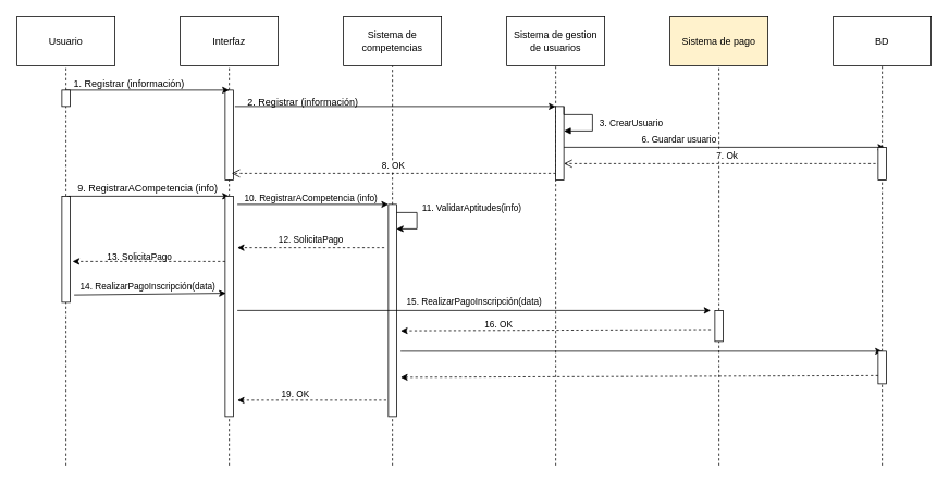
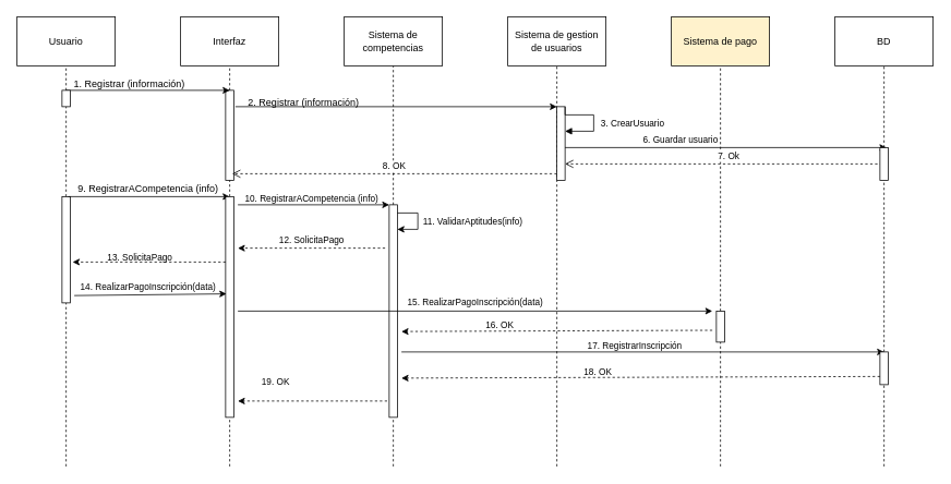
  <mxCell id="0" />
  <mxCell id="1" parent="0" />
  <mxCell id="2" value="" style="rounded=0;whiteSpace=wrap;html=1;" vertex="1" parent="1"><mxGeometry x="275" y="110" width="10" height="110" as="geometry" /></mxCell>
  <mxCell id="3" value="2. Registrar (información)" style="text;html=1;align=center;verticalAlign=middle;resizable=0;points=[];autosize=1;strokeColor=none;fillColor=none;" vertex="1" parent="1"><mxGeometry x="290" y="110" width="160" height="30" as="geometry" /></mxCell>
  <mxCell id="4" value="" style="endArrow=none;dashed=1;html=1;rounded=0;" edge="1" parent="1" source="34" target="2"><mxGeometry width="50" height="50" relative="1" as="geometry"><mxPoint x="280" y="480" as="sourcePoint" /><mxPoint x="280" y="80" as="targetPoint" /></mxGeometry></mxCell>
  <mxCell id="5" value="Usuario" style="rounded=0;whiteSpace=wrap;html=1;" vertex="1" parent="1"><mxGeometry x="20" y="20" width="120" height="60" as="geometry" /></mxCell>
  <mxCell id="6" value="" style="endArrow=none;dashed=1;html=1;rounded=0;" edge="1" parent="1" source="2"><mxGeometry width="50" height="50" relative="1" as="geometry"><mxPoint x="280" y="480" as="sourcePoint" /><mxPoint x="280" y="80" as="targetPoint" /></mxGeometry></mxCell>
  <mxCell id="7" value="Interfaz" style="rounded=0;whiteSpace=wrap;html=1;" vertex="1" parent="1"><mxGeometry x="220" y="20" width="120" height="60" as="geometry" /></mxCell>
  <mxCell id="8" value="" style="endArrow=none;dashed=1;html=1;rounded=0;" edge="1" parent="1" source="37"><mxGeometry width="50" height="50" relative="1" as="geometry"><mxPoint x="480" y="480" as="sourcePoint" /><mxPoint x="480" y="80" as="targetPoint" /></mxGeometry></mxCell>
  <mxCell id="9" value="Sistema de competencias" style="rounded=0;whiteSpace=wrap;html=1;" vertex="1" parent="1"><mxGeometry x="420" y="20" width="120" height="60" as="geometry" /></mxCell>
  <mxCell id="10" value="" style="endArrow=none;dashed=1;html=1;rounded=0;" edge="1" parent="1"><mxGeometry width="50" height="50" relative="1" as="geometry"><mxPoint x="680" y="570" as="sourcePoint" /><mxPoint x="680" y="80" as="targetPoint" /></mxGeometry></mxCell>
  <mxCell id="11" value="Sistema de gestion de usuarios" style="rounded=0;whiteSpace=wrap;html=1;" vertex="1" parent="1"><mxGeometry x="620" y="20" width="120" height="60" as="geometry" /></mxCell>
  <mxCell id="12" value="" style="endArrow=none;dashed=1;html=1;rounded=0;" edge="1" parent="1" source="43"><mxGeometry width="50" height="50" relative="1" as="geometry"><mxPoint x="880" y="480" as="sourcePoint" /><mxPoint x="880" y="80" as="targetPoint" /></mxGeometry></mxCell>
  <mxCell id="13" value="Sistema de pago" style="rounded=0;whiteSpace=wrap;html=1;fillColor=#fff2cc;" vertex="1" parent="1"><mxGeometry x="820" y="20" width="120" height="60" as="geometry" /></mxCell>
  <mxCell id="14" value="" style="endArrow=classic;html=1;rounded=0;" edge="1" parent="1"><mxGeometry width="50" height="50" relative="1" as="geometry"><mxPoint x="80" y="110" as="sourcePoint" /><mxPoint x="280" y="110" as="targetPoint" /></mxGeometry></mxCell>
  <mxCell id="15" value="" style="endArrow=classic;html=1;rounded=0;exitX=-0.019;exitY=0.667;exitDx=0;exitDy=0;exitPerimeter=0;" edge="1" parent="1" source="3"><mxGeometry width="50" height="50" relative="1" as="geometry"><mxPoint x="280" y="130" as="sourcePoint" /><mxPoint x="680" y="130" as="targetPoint" /></mxGeometry></mxCell>
  <mxCell id="16" value="" style="endArrow=none;dashed=1;html=1;rounded=0;" edge="1" parent="1" source="27"><mxGeometry width="50" height="50" relative="1" as="geometry"><mxPoint x="1080" y="480" as="sourcePoint" /><mxPoint x="1080" y="80" as="targetPoint" /></mxGeometry></mxCell>
  <mxCell id="17" value="" style="endArrow=none;dashed=1;html=1;rounded=0;" edge="1" parent="1" source="30" target="19"><mxGeometry width="50" height="50" relative="1" as="geometry"><mxPoint x="80" y="480" as="sourcePoint" /><mxPoint x="80" y="80" as="targetPoint" /></mxGeometry></mxCell>
  <mxCell id="18" value="BD" style="rounded=0;whiteSpace=wrap;html=1;" vertex="1" parent="1"><mxGeometry x="1020" y="20" width="120" height="60" as="geometry" /></mxCell>
  <mxCell id="19" value="" style="rounded=0;whiteSpace=wrap;html=1;" vertex="1" parent="1"><mxGeometry x="75" y="110" width="10" height="20" as="geometry" /></mxCell>
  <mxCell id="20" value="" style="endArrow=none;dashed=1;html=1;rounded=0;" edge="1" parent="1" source="19"><mxGeometry width="50" height="50" relative="1" as="geometry"><mxPoint x="80" y="480" as="sourcePoint" /><mxPoint x="80" y="80" as="targetPoint" /></mxGeometry></mxCell>
  <mxCell id="21" value="1. Registrar (información)" style="text;html=1;align=center;verticalAlign=middle;resizable=0;points=[];autosize=1;strokeColor=none;fillColor=none;" vertex="1" parent="1"><mxGeometry x="77" y="88" width="160" height="30" as="geometry" /></mxCell>
  <mxCell id="22" value="" style="html=1;points=[];perimeter=orthogonalPerimeter;outlineConnect=0;targetShapes=umlLifeline;portConstraint=eastwest;newEdgeStyle={&quot;edgeStyle&quot;:&quot;elbowEdgeStyle&quot;,&quot;elbow&quot;:&quot;vertical&quot;,&quot;curved&quot;:0,&quot;rounded&quot;:0};" vertex="1" parent="1"><mxGeometry x="680" y="130" width="10" height="90" as="geometry" /></mxCell>
  <mxCell id="23" value="3. CrearUsuario" style="html=1;align=left;spacingLeft=2;endArrow=block;rounded=0;edgeStyle=orthogonalEdgeStyle;curved=0;rounded=0;" edge="1" parent="1" target="22"><mxGeometry x="0.1" y="5" relative="1" as="geometry"><mxPoint x="690" y="130" as="sourcePoint" /><Array as="points"><mxPoint x="690" y="140" /><mxPoint x="725" y="140" /><mxPoint x="725" y="160" /></Array><mxPoint x="725" y="118" as="targetPoint" /><mxPoint as="offset" /></mxGeometry></mxCell>
  <mxCell id="24" value="" style="endArrow=classic;html=1;rounded=0;exitX=-0.019;exitY=0.667;exitDx=0;exitDy=0;exitPerimeter=0;" edge="1" parent="1"><mxGeometry width="50" height="50" relative="1" as="geometry"><mxPoint x="690" y="180" as="sourcePoint" /><mxPoint x="1083" y="180" as="targetPoint" /></mxGeometry></mxCell>
  <mxCell id="25" value="6. Guardar usuario" style="edgeLabel;html=1;align=center;verticalAlign=middle;resizable=0;points=[];" connectable="0" vertex="1" parent="24"><mxGeometry x="-0.227" y="4" relative="1" as="geometry"><mxPoint x="-12" y="-6" as="offset" /></mxGeometry></mxCell>
  <mxCell id="26" value="7. Ok" style="html=1;verticalAlign=bottom;endArrow=open;dashed=1;endSize=8;edgeStyle=elbowEdgeStyle;elbow=vertical;curved=0;rounded=0;" edge="1" parent="1" target="22"><mxGeometry relative="1" as="geometry"><mxPoint x="1080" y="190" as="sourcePoint" /><mxPoint x="610" y="220" as="targetPoint" /><Array as="points"><mxPoint x="850" y="200" /></Array></mxGeometry></mxCell>
  <mxCell id="27" value="" style="rounded=0;whiteSpace=wrap;html=1;" vertex="1" parent="1"><mxGeometry x="1075" y="180" width="10" height="40" as="geometry" /></mxCell>
  <mxCell id="28" value="8. OK" style="html=1;verticalAlign=bottom;endArrow=open;dashed=1;endSize=8;edgeStyle=elbowEdgeStyle;elbow=vertical;curved=0;rounded=0;entryX=0.8;entryY=0.927;entryDx=0;entryDy=0;entryPerimeter=0;" edge="1" parent="1" source="22" target="2"><mxGeometry relative="1" as="geometry"><mxPoint x="665" y="200" as="sourcePoint" /><mxPoint x="290" y="210" as="targetPoint" /><Array as="points" /></mxGeometry></mxCell>
  <mxCell id="29" value="" style="endArrow=none;dashed=1;html=1;rounded=0;" edge="1" parent="1" target="30"><mxGeometry width="50" height="50" relative="1" as="geometry"><mxPoint x="80" y="570" as="sourcePoint" /><mxPoint x="80" y="130" as="targetPoint" /></mxGeometry></mxCell>
  <mxCell id="30" value="" style="rounded=0;whiteSpace=wrap;html=1;" vertex="1" parent="1"><mxGeometry x="75" y="240" width="10" height="130" as="geometry" /></mxCell>
  <mxCell id="31" value="" style="endArrow=none;dashed=1;html=1;rounded=0;" edge="1" parent="1" source="56" target="27"><mxGeometry width="50" height="50" relative="1" as="geometry"><mxPoint x="1080" y="480" as="sourcePoint" /><mxPoint x="1080" y="80" as="targetPoint" /></mxGeometry></mxCell>
  <mxCell id="32" value="" style="endArrow=classic;html=1;rounded=0;exitX=0.75;exitY=0;exitDx=0;exitDy=0;" edge="1" parent="1" source="30"><mxGeometry width="50" height="50" relative="1" as="geometry"><mxPoint x="410" y="340" as="sourcePoint" /><mxPoint x="280" y="240" as="targetPoint" /></mxGeometry></mxCell>
  <mxCell id="33" value="" style="endArrow=none;dashed=1;html=1;rounded=0;" edge="1" parent="1" target="34"><mxGeometry width="50" height="50" relative="1" as="geometry"><mxPoint x="280" y="570" as="sourcePoint" /><mxPoint x="280" y="220" as="targetPoint" /></mxGeometry></mxCell>
  <mxCell id="34" value="" style="rounded=0;whiteSpace=wrap;html=1;" vertex="1" parent="1"><mxGeometry x="275" y="240" width="10" height="270" as="geometry" /></mxCell>
  <mxCell id="35" value="9. RegistrarACompetencia (info)" style="text;html=1;align=center;verticalAlign=middle;resizable=0;points=[];autosize=1;strokeColor=none;fillColor=none;" vertex="1" parent="1"><mxGeometry x="85" y="216" width="190" height="30" as="geometry" /></mxCell>
  <mxCell id="36" value="" style="endArrow=none;dashed=1;html=1;rounded=0;" edge="1" parent="1" target="37"><mxGeometry width="50" height="50" relative="1" as="geometry"><mxPoint x="480" y="570" as="sourcePoint" /><mxPoint x="480" y="80" as="targetPoint" /></mxGeometry></mxCell>
  <mxCell id="37" value="" style="rounded=0;whiteSpace=wrap;html=1;" vertex="1" parent="1"><mxGeometry x="475" y="250" width="10" height="260" as="geometry" /></mxCell>
  <mxCell id="38" value="" style="endArrow=classic;html=1;rounded=0;entryX=0;entryY=0;entryDx=0;entryDy=0;" edge="1" parent="1" target="37"><mxGeometry width="50" height="50" relative="1" as="geometry"><mxPoint x="290" y="250" as="sourcePoint" /><mxPoint x="700" y="290" as="targetPoint" /></mxGeometry></mxCell>
  <mxCell id="39" value="&lt;font style=&quot;font-size: 11px;&quot;&gt;10. RegistrarACompetencia (info)&lt;/font&gt;" style="text;html=1;align=center;verticalAlign=middle;resizable=0;points=[];autosize=1;strokeColor=none;fillColor=none;" vertex="1" parent="1"><mxGeometry x="285" y="227" width="190" height="30" as="geometry" /></mxCell>
  <mxCell id="40" value="" style="endArrow=classic;html=1;rounded=0;" edge="1" parent="1"><mxGeometry width="50" height="50" relative="1" as="geometry"><mxPoint x="485" y="260" as="sourcePoint" /><mxPoint x="485" y="280" as="targetPoint" /><Array as="points"><mxPoint x="510" y="260" /><mxPoint x="510" y="280" /></Array></mxGeometry></mxCell>
- <mxCell id="41" value="11. ValidarAptitudes(info)" style="text;html=1;align=center;verticalAlign=middle;resizable=0;points=[];autosize=1;strokeColor=none;fillColor=none;fontSize=11;" vertex="1" parent="1"><mxGeometry x="502" y="240" width="150" height="30" as="geometry" /></mxCell>
+ <mxCell id="41" value="11. ValidarAptitudes(info)" style="text;html=1;align=center;verticalAlign=middle;resizable=0;points=[];autosize=1;strokeColor=none;fillColor=none;fontSize=11;" vertex="1" parent="1"><mxGeometry x="502" y="255" width="150" height="30" as="geometry" /></mxCell>
  <mxCell id="42" value="" style="endArrow=none;dashed=1;html=1;rounded=0;" edge="1" parent="1" target="43"><mxGeometry width="50" height="50" relative="1" as="geometry"><mxPoint x="880" y="570" as="sourcePoint" /><mxPoint x="880" y="80" as="targetPoint" /></mxGeometry></mxCell>
  <mxCell id="43" value="" style="rounded=0;whiteSpace=wrap;html=1;" vertex="1" parent="1"><mxGeometry x="875" y="380" width="10" height="38" as="geometry" /></mxCell>
  <mxCell id="44" value="" style="endArrow=classic;html=1;rounded=0;dashed=1;" edge="1" parent="1"><mxGeometry width="50" height="50" relative="1" as="geometry"><mxPoint x="470" y="303" as="sourcePoint" /><mxPoint x="290" y="303" as="targetPoint" /></mxGeometry></mxCell>
  <mxCell id="45" value="&lt;font style=&quot;font-size: 11px;&quot;&gt;12. SolicitaPago&lt;/font&gt;" style="text;html=1;align=center;verticalAlign=middle;resizable=0;points=[];autosize=1;strokeColor=none;fillColor=none;" vertex="1" parent="1"><mxGeometry x="330" y="278" width="100" height="30" as="geometry" /></mxCell>
  <mxCell id="46" value="" style="endArrow=classic;html=1;rounded=0;entryX=0.1;entryY=0.635;entryDx=0;entryDy=0;entryPerimeter=0;" edge="1" parent="1"><mxGeometry width="50" height="50" relative="1" as="geometry"><mxPoint x="90" y="361" as="sourcePoint" /><mxPoint x="276" y="358.95" as="targetPoint" /></mxGeometry></mxCell>
  <mxCell id="47" value="&lt;font style=&quot;font-size: 11px;&quot;&gt;14. RealizarPagoInscripción(data)&lt;/font&gt;" style="text;html=1;align=center;verticalAlign=middle;resizable=0;points=[];autosize=1;strokeColor=none;fillColor=none;" vertex="1" parent="1"><mxGeometry x="85" y="336" width="190" height="30" as="geometry" /></mxCell>
  <mxCell id="48" value="" style="endArrow=classic;html=1;rounded=0;entryX=0.8;entryY=0.573;entryDx=0;entryDy=0;entryPerimeter=0;dashed=1;" edge="1" parent="1"><mxGeometry width="50" height="50" relative="1" as="geometry"><mxPoint x="275" y="320" as="sourcePoint" /><mxPoint x="88" y="320" as="targetPoint" /></mxGeometry></mxCell>
  <mxCell id="49" value="&lt;font style=&quot;font-size: 11px;&quot;&gt;13. SolicitaPago&lt;/font&gt;" style="text;html=1;align=center;verticalAlign=middle;resizable=0;points=[];autosize=1;strokeColor=none;fillColor=none;" vertex="1" parent="1"><mxGeometry x="120" y="300" width="100" height="30" as="geometry" /></mxCell>
  <mxCell id="50" value="" style="endArrow=classic;html=1;rounded=0;" edge="1" parent="1"><mxGeometry width="50" height="50" relative="1" as="geometry"><mxPoint x="290" y="380" as="sourcePoint" /><mxPoint x="870" y="380" as="targetPoint" /></mxGeometry></mxCell>
  <mxCell id="51" value="&lt;font style=&quot;font-size: 11px;&quot;&gt;15. RealizarPagoInscripción(data)&lt;/font&gt;" style="text;html=1;align=center;verticalAlign=middle;resizable=0;points=[];autosize=1;strokeColor=none;fillColor=none;" vertex="1" parent="1"><mxGeometry x="485" y="354" width="190" height="30" as="geometry" /></mxCell>
  <mxCell id="52" value="" style="endArrow=classic;html=1;rounded=0;dashed=1;" edge="1" parent="1"><mxGeometry width="50" height="50" relative="1" as="geometry"><mxPoint x="870" y="403.5" as="sourcePoint" /><mxPoint x="490" y="405" as="targetPoint" /></mxGeometry></mxCell>
  <mxCell id="53" value="&lt;font style=&quot;font-size: 11px;&quot;&gt;16. OK&lt;/font&gt;" style="text;html=1;align=center;verticalAlign=middle;resizable=0;points=[];autosize=1;strokeColor=none;fillColor=none;" vertex="1" parent="1"><mxGeometry x="580" y="382" width="60" height="30" as="geometry" /></mxCell>
  <mxCell id="54" value="" style="endArrow=classic;html=1;rounded=0;" edge="1" parent="1"><mxGeometry width="50" height="50" relative="1" as="geometry"><mxPoint x="490" y="430" as="sourcePoint" /><mxPoint x="1080" y="430" as="targetPoint" /></mxGeometry></mxCell>
  <mxCell id="55" value="" style="endArrow=none;dashed=1;html=1;rounded=0;" edge="1" parent="1" target="56"><mxGeometry width="50" height="50" relative="1" as="geometry"><mxPoint x="1080" y="570" as="sourcePoint" /><mxPoint x="1080" y="220" as="targetPoint" /></mxGeometry></mxCell>
  <mxCell id="56" value="" style="rounded=0;whiteSpace=wrap;html=1;" vertex="1" parent="1"><mxGeometry x="1075" y="430" width="10" height="40" as="geometry" /></mxCell>
+ <mxCell id="57" value="&lt;font style=&quot;font-size: 11px;&quot;&gt;17. RegistrarInscripción&lt;/font&gt;" style="text;html=1;align=center;verticalAlign=middle;resizable=0;points=[];autosize=1;strokeColor=none;fillColor=none;" vertex="1" parent="1"><mxGeometry x="705" y="408" width="140" height="30" as="geometry" /></mxCell>
  <mxCell id="58" value="" style="endArrow=classic;html=1;rounded=0;dashed=1;" edge="1" parent="1"><mxGeometry width="50" height="50" relative="1" as="geometry"><mxPoint x="1075" y="460" as="sourcePoint" /><mxPoint x="490" y="462" as="targetPoint" /></mxGeometry></mxCell>
+ <mxCell id="59" value="&lt;font style=&quot;font-size: 11px;&quot;&gt;18. OK&lt;/font&gt;" style="text;html=1;align=center;verticalAlign=middle;resizable=0;points=[];autosize=1;strokeColor=none;fillColor=none;" vertex="1" parent="1"><mxGeometry x="700" y="440" width="60" height="30" as="geometry" /></mxCell>
  <mxCell id="60" value="" style="endArrow=classic;html=1;rounded=0;dashed=1;" edge="1" parent="1"><mxGeometry width="50" height="50" relative="1" as="geometry"><mxPoint x="472.5" y="490" as="sourcePoint" /><mxPoint x="290" y="490" as="targetPoint" /></mxGeometry></mxCell>
- <mxCell id="61" value="&lt;font style=&quot;font-size: 11px;&quot;&gt;19. OK&lt;/font&gt;" style="text;html=1;align=center;verticalAlign=middle;resizable=0;points=[];autosize=1;strokeColor=none;fillColor=none;" vertex="1" parent="1"><mxGeometry x="331" y="467" width="60" height="30" as="geometry" /></mxCell>
+ <mxCell id="61" value="&lt;font style=&quot;font-size: 11px;&quot;&gt;19. OK&lt;/font&gt;" style="text;html=1;align=center;verticalAlign=middle;resizable=0;points=[];autosize=1;strokeColor=none;fillColor=none;" vertex="1" parent="1"><mxGeometry x="306" y="452" width="60" height="30" as="geometry" /></mxCell>
